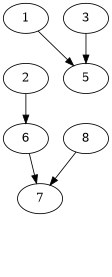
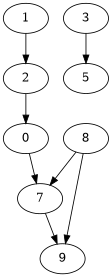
  digraph {
    1
    2
-   6
+   6 [label=0]
    3
    5
    7
+   9
    8
-   1 -> 5
+   1 -> 2
    2 -> 6
    6 -> 7
    3 -> 5
+   7 -> 9
    8 -> 7
+   8 -> 9
  }
